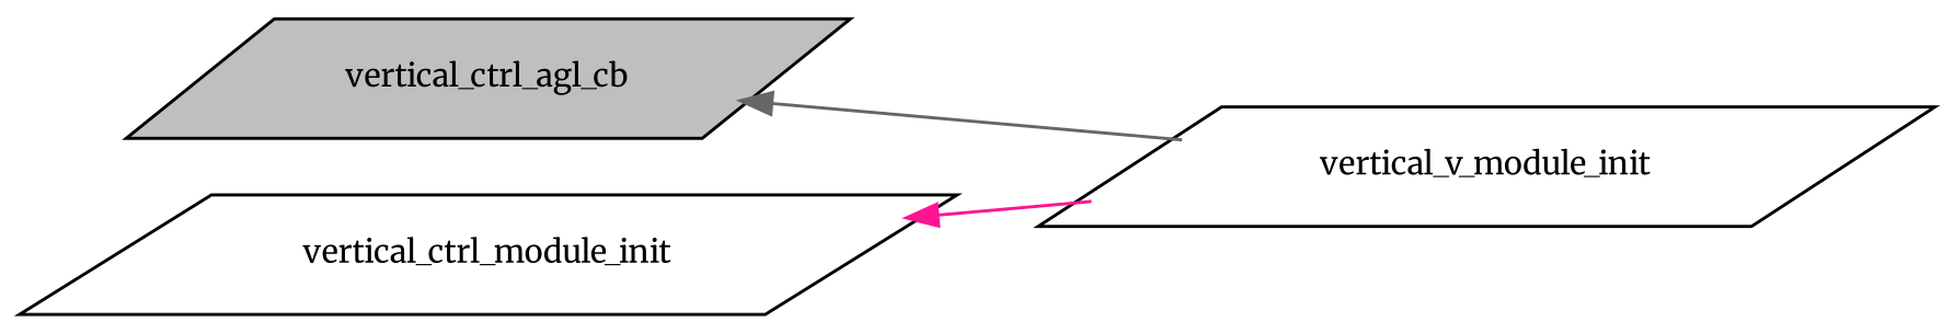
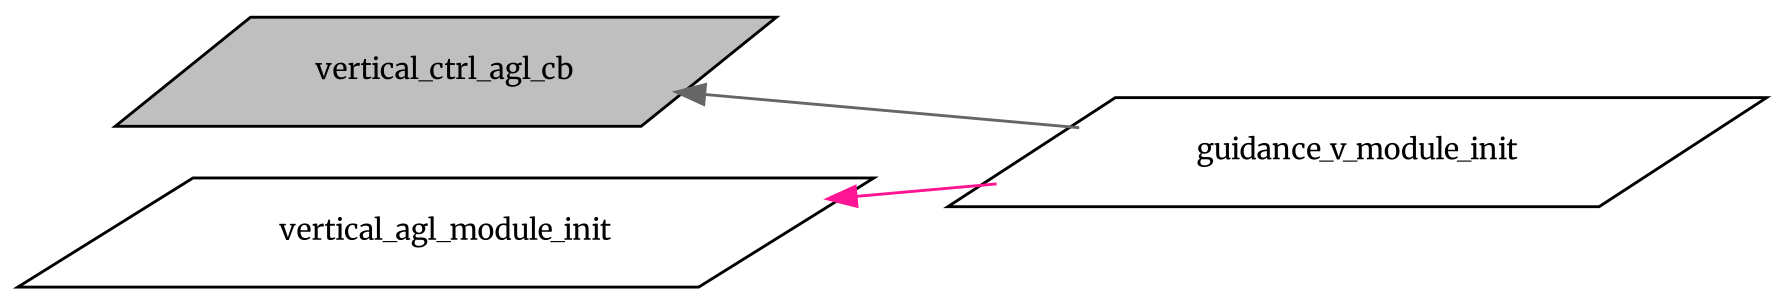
  digraph {
    fontname=Merriweather
    rankdir=LR
    node [color=black fillcolor=white fontname=Merriweather fontsize=10 shape=parallelogram style=filled]
    edge [dir=back fontname=Merriweather fontsize=10 labelfontname=FreeSans labelfontsize=10 style=solid]
    n1 [fillcolor=grey75 fontcolor=black height=0.2 label=vertical_ctrl_agl_cb width=0.4]
-   n2 [height=0.2 label=vertical_v_module_init width=0.4]
-   n3 [height=0.2 label=vertical_ctrl_module_init width=0.4]
+   n2 [height=0.2 label=guidance_v_module_init width=0.4]
+   n3 [height=0.2 label=vertical_agl_module_init width=0.4]
    n1 -> n2 [color=gray40]
    n3 -> n2 [color=deeppink]
  }
